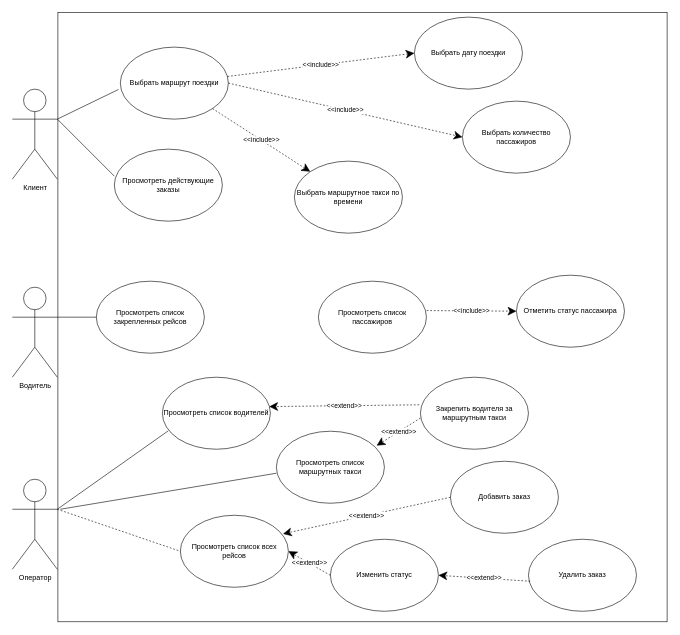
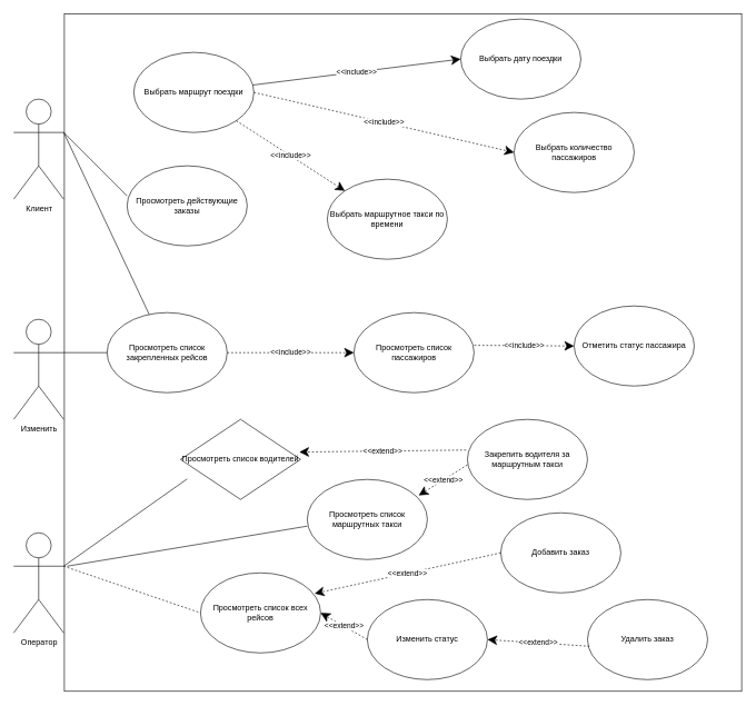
  <mxCell id="0" />
  <mxCell id="1" parent="0" />
  <mxCell id="2" value="" style="whiteSpace=wrap;html=1;aspect=fixed;fillColor=none;" parent="1" vertex="1"><mxGeometry x="96" y="20.5" width="1015" height="1015" as="geometry" /></mxCell>
  <mxCell id="3" value="Клиент" style="shape=umlActor;verticalLabelPosition=bottom;verticalAlign=top;html=1;outlineConnect=0;" parent="1" vertex="1"><mxGeometry x="20" y="148" width="75" height="150" as="geometry" /></mxCell>
- <mxCell id="4" value="Водитель" style="shape=umlActor;verticalLabelPosition=bottom;verticalAlign=top;html=1;outlineConnect=0;" parent="1" vertex="1"><mxGeometry x="20" y="478" width="75" height="150" as="geometry" /></mxCell>
+ <mxCell id="4" value="Изменить" style="shape=umlActor;verticalLabelPosition=bottom;verticalAlign=top;html=1;outlineConnect=0;" parent="1" vertex="1"><mxGeometry x="20" y="478" width="75" height="150" as="geometry" /></mxCell>
  <mxCell id="5" value="Оператор" style="shape=umlActor;verticalLabelPosition=bottom;verticalAlign=top;html=1;outlineConnect=0;" parent="1" vertex="1"><mxGeometry x="20" y="798" width="75" height="150" as="geometry" /></mxCell>
  <mxCell id="6" value="Выбрать маршрут поездки" style="ellipse;whiteSpace=wrap;html=1;" parent="1" vertex="1"><mxGeometry x="200" y="78" width="180" height="120" as="geometry" /></mxCell>
  <mxCell id="7" value="Просмотреть действующие &lt;br&gt;заказы" style="ellipse;whiteSpace=wrap;html=1;" parent="1" vertex="1"><mxGeometry x="190" y="248" width="180" height="120" as="geometry" /></mxCell>
- <mxCell id="8" value="" style="endArrow=none;html=1;rounded=0;entryX=-0.017;entryY=0.588;entryDx=0;entryDy=0;entryPerimeter=0;exitX=1;exitY=0.333;exitDx=0;exitDy=0;exitPerimeter=0;" parent="1" source="3" target="6" edge="1"><mxGeometry width="50" height="50" relative="1" as="geometry"><mxPoint x="80" y="198" as="sourcePoint" /><mxPoint x="130" y="148" as="targetPoint" /></mxGeometry></mxCell>
+ <mxCell id="8" value="" style="endArrow=none;html=1;rounded=0;exitX=1;exitY=0.333;exitDx=0;exitDy=0;exitPerimeter=0;" parent="1" source="3" target="16" edge="1"><mxGeometry width="50" height="50" relative="1" as="geometry"><mxPoint x="80" y="198" as="sourcePoint" /><mxPoint x="130" y="148" as="targetPoint" /></mxGeometry></mxCell>
  <mxCell id="9" value="" style="endArrow=none;html=1;rounded=0;entryX=0;entryY=0.375;entryDx=0;entryDy=0;entryPerimeter=0;exitX=1;exitY=0.333;exitDx=0;exitDy=0;exitPerimeter=0;" parent="1" source="3" target="7" edge="1"><mxGeometry width="50" height="50" relative="1" as="geometry"><mxPoint x="90" y="188" as="sourcePoint" /><mxPoint x="207.96" y="135.04" as="targetPoint" /></mxGeometry></mxCell>
  <mxCell id="10" value="Выбрать дату поездки" style="ellipse;whiteSpace=wrap;html=1;" parent="1" vertex="1"><mxGeometry x="690" y="28" width="180" height="120" as="geometry" /></mxCell>
- <mxCell id="11" value="&amp;lt;&amp;lt;include&amp;gt;&amp;gt;" style="endArrow=classic;endSize=12;dashed=1;html=1;rounded=0;entryX=0;entryY=0.5;entryDx=0;entryDy=0;endFill=1;" parent="1" source="6" target="10" edge="1"><mxGeometry width="160" relative="1" as="geometry"><mxPoint x="320" y="118" as="sourcePoint" /><mxPoint x="480" y="118" as="targetPoint" /></mxGeometry></mxCell>
+ <mxCell id="11" value="&amp;lt;&amp;lt;include&amp;gt;&amp;gt;" style="endArrow=classic;endSize=12;dashed=0;html=1;rounded=0;entryX=0;entryY=0.5;entryDx=0;entryDy=0;endFill=1;" parent="1" source="6" target="10" edge="1"><mxGeometry width="160" relative="1" as="geometry"><mxPoint x="320" y="118" as="sourcePoint" /><mxPoint x="480" y="118" as="targetPoint" /></mxGeometry></mxCell>
  <mxCell id="12" value="Выбрать количество пассажиров" style="ellipse;whiteSpace=wrap;html=1;" parent="1" vertex="1"><mxGeometry x="770" y="168" width="180" height="120" as="geometry" /></mxCell>
  <mxCell id="13" value="&amp;lt;&amp;lt;include&amp;gt;&amp;gt;" style="endArrow=classic;endSize=12;dashed=1;html=1;rounded=0;entryX=0;entryY=0.5;entryDx=0;entryDy=0;exitX=1;exitY=0.5;exitDx=0;exitDy=0;endFill=1;" parent="1" source="6" target="12" edge="1"><mxGeometry width="160" relative="1" as="geometry"><mxPoint x="330" y="118" as="sourcePoint" /><mxPoint x="480" y="78" as="targetPoint" /></mxGeometry></mxCell>
  <mxCell id="14" value="Выбрать маршрутное такси по времени" style="ellipse;whiteSpace=wrap;html=1;" parent="1" vertex="1"><mxGeometry x="490" y="268" width="180" height="120" as="geometry" /></mxCell>
  <mxCell id="15" value="&amp;lt;&amp;lt;include&amp;gt;&amp;gt;" style="endArrow=classic;endSize=12;dashed=1;html=1;rounded=0;entryX=0;entryY=0;entryDx=0;entryDy=0;exitX=1;exitY=1;exitDx=0;exitDy=0;endFill=1;" parent="1" source="6" target="14" edge="1"><mxGeometry width="160" relative="1" as="geometry"><mxPoint x="330" y="128" as="sourcePoint" /><mxPoint x="480" y="168" as="targetPoint" /></mxGeometry></mxCell>
  <mxCell id="16" value="Просмотреть список закрепленных рейсов" style="ellipse;whiteSpace=wrap;html=1;" parent="1" vertex="1"><mxGeometry x="160" y="468" width="180" height="120" as="geometry" /></mxCell>
  <mxCell id="17" value="" style="endArrow=none;html=1;rounded=0;entryX=0;entryY=0.5;entryDx=0;entryDy=0;exitX=1;exitY=0.333;exitDx=0;exitDy=0;exitPerimeter=0;" parent="1" source="4" target="16" edge="1"><mxGeometry width="50" height="50" relative="1" as="geometry"><mxPoint x="80" y="478" as="sourcePoint" /><mxPoint x="190" y="578" as="targetPoint" /></mxGeometry></mxCell>
  <mxCell id="18" value="Просмотреть список пассажиров" style="ellipse;whiteSpace=wrap;html=1;" parent="1" vertex="1"><mxGeometry x="530" y="468" width="180" height="120" as="geometry" /></mxCell>
+ <mxCell id="19" value="&amp;lt;&amp;lt;include&amp;gt;&amp;gt;" style="endArrow=classic;endSize=12;dashed=1;html=1;rounded=0;entryX=0;entryY=0.5;entryDx=0;entryDy=0;exitX=1;exitY=0.5;exitDx=0;exitDy=0;endFill=1;" parent="1" source="16" target="18" edge="1"><mxGeometry width="160" relative="1" as="geometry"><mxPoint x="312.426" y="286.284" as="sourcePoint" /><mxPoint x="397.574" y="349.716" as="targetPoint" /></mxGeometry></mxCell>
  <mxCell id="20" value="Отметить статус пассажира" style="ellipse;whiteSpace=wrap;html=1;" parent="1" vertex="1"><mxGeometry x="860" y="458" width="180" height="120" as="geometry" /></mxCell>
  <mxCell id="21" value="&amp;lt;&amp;lt;include&amp;gt;&amp;gt;" style="endArrow=classic;endSize=12;dashed=1;html=1;rounded=0;entryX=0;entryY=0.5;entryDx=0;entryDy=0;exitX=1.002;exitY=0.408;exitDx=0;exitDy=0;exitPerimeter=0;endFill=1;" parent="1" source="18" target="20" edge="1"><mxGeometry width="160" relative="1" as="geometry"><mxPoint x="320" y="528" as="sourcePoint" /><mxPoint x="430" y="508" as="targetPoint" /></mxGeometry></mxCell>
- <mxCell id="22" value="Просмотреть список водителей" style="ellipse;whiteSpace=wrap;html=1;" parent="1" vertex="1"><mxGeometry x="270" y="628" width="180" height="120" as="geometry" /></mxCell>
+ <mxCell id="22" value="Просмотреть список водителей" style="rhombus;whiteSpace=wrap;html=1;" parent="1" vertex="1"><mxGeometry x="270" y="628" width="180" height="120" as="geometry" /></mxCell>
  <mxCell id="23" value="" style="endArrow=none;html=1;rounded=0;entryX=0.055;entryY=0.744;entryDx=0;entryDy=0;exitX=1;exitY=0.333;exitDx=0;exitDy=0;exitPerimeter=0;entryPerimeter=0;" parent="1" source="5" target="22" edge="1"><mxGeometry width="50" height="50" relative="1" as="geometry"><mxPoint x="105" y="538" as="sourcePoint" /><mxPoint x="170" y="538" as="targetPoint" /></mxGeometry></mxCell>
  <mxCell id="24" value="Просмотреть список всех рейсов" style="ellipse;whiteSpace=wrap;html=1;" parent="1" vertex="1"><mxGeometry x="300" y="858" width="180" height="120" as="geometry" /></mxCell>
  <mxCell id="25" value="" style="endArrow=none;html=1;rounded=0;entryX=0;entryY=0.5;entryDx=0;entryDy=0;exitX=1;exitY=0.333;exitDx=0;exitDy=0;exitPerimeter=0;dashed=1;" parent="1" source="5" target="24" edge="1"><mxGeometry width="50" height="50" relative="1" as="geometry"><mxPoint x="100" y="848" as="sourcePoint" /><mxPoint x="219.9" y="777.28" as="targetPoint" /></mxGeometry></mxCell>
  <mxCell id="26" value="Просмотреть список маршрутных такси" style="ellipse;whiteSpace=wrap;html=1;" parent="1" vertex="1"><mxGeometry x="460" y="718" width="180" height="120" as="geometry" /></mxCell>
  <mxCell id="27" value="" style="endArrow=none;html=1;rounded=0;entryX=0;entryY=0.583;entryDx=0;entryDy=0;entryPerimeter=0;" parent="1" target="26" edge="1"><mxGeometry width="50" height="50" relative="1" as="geometry"><mxPoint x="100" y="848" as="sourcePoint" /><mxPoint x="289.9" y="727.28" as="targetPoint" /></mxGeometry></mxCell>
  <mxCell id="28" value="Закрепить водителя за маршрутным такси" style="ellipse;whiteSpace=wrap;html=1;" parent="1" vertex="1"><mxGeometry x="700" y="628" width="180" height="120" as="geometry" /></mxCell>
  <mxCell id="29" value="&amp;lt;&amp;lt;extend&amp;gt;&amp;gt;" style="endArrow=classic;endSize=12;dashed=1;html=1;rounded=0;exitX=-0.011;exitY=0.383;exitDx=0;exitDy=0;endFill=1;entryX=0.989;entryY=0.408;entryDx=0;entryDy=0;entryPerimeter=0;exitPerimeter=0;" parent="1" source="28" target="22" edge="1"><mxGeometry width="160" relative="1" as="geometry"><mxPoint x="310" y="1048" as="sourcePoint" /><mxPoint x="359.751" y="981.666" as="targetPoint" /></mxGeometry></mxCell>
  <mxCell id="30" value="&amp;lt;&amp;lt;extend&amp;gt;&amp;gt;" style="endArrow=classic;endSize=12;dashed=1;html=1;rounded=0;exitX=0;exitY=0.567;exitDx=0;exitDy=0;endFill=1;entryX=0.928;entryY=0.2;entryDx=0;entryDy=0;entryPerimeter=0;exitPerimeter=0;" parent="1" source="28" target="26" edge="1"><mxGeometry width="160" relative="1" as="geometry"><mxPoint x="708.02" y="683.96" as="sourcePoint" /><mxPoint x="458.02" y="686.96" as="targetPoint" /></mxGeometry></mxCell>
  <mxCell id="31" value="Добавить заказ" style="ellipse;whiteSpace=wrap;html=1;" parent="1" vertex="1"><mxGeometry x="750" y="768" width="180" height="120" as="geometry" /></mxCell>
  <mxCell id="32" value="Удалить заказ" style="ellipse;whiteSpace=wrap;html=1;" vertex="1" parent="1"><mxGeometry x="880" y="898" width="180" height="120" as="geometry" /></mxCell>
  <mxCell id="33" value="Изменить статус" style="ellipse;whiteSpace=wrap;html=1;" vertex="1" parent="1"><mxGeometry x="550" y="898" width="180" height="120" as="geometry" /></mxCell>
  <mxCell id="34" value="&amp;lt;&amp;lt;extend&amp;gt;&amp;gt;" style="endArrow=classic;endSize=12;dashed=1;html=1;rounded=0;exitX=0;exitY=0.5;exitDx=0;exitDy=0;endFill=1;entryX=1;entryY=0.5;entryDx=0;entryDy=0;" edge="1" parent="1" source="33" target="24"><mxGeometry width="160" relative="1" as="geometry"><mxPoint x="710" y="706" as="sourcePoint" /><mxPoint x="637" y="752" as="targetPoint" /></mxGeometry></mxCell>
  <mxCell id="35" value="&amp;lt;&amp;lt;extend&amp;gt;&amp;gt;" style="endArrow=classic;endSize=12;dashed=1;html=1;rounded=0;exitX=0;exitY=0.5;exitDx=0;exitDy=0;endFill=1;entryX=0.95;entryY=0.258;entryDx=0;entryDy=0;entryPerimeter=0;" edge="1" parent="1" source="31" target="24"><mxGeometry width="160" relative="1" as="geometry"><mxPoint x="560" y="968" as="sourcePoint" /><mxPoint x="490" y="928" as="targetPoint" /></mxGeometry></mxCell>
  <mxCell id="36" value="&amp;lt;&amp;lt;extend&amp;gt;&amp;gt;" style="endArrow=classic;endSize=12;dashed=1;html=1;rounded=0;exitX=0.017;exitY=0.583;exitDx=0;exitDy=0;endFill=1;entryX=1;entryY=0.5;entryDx=0;entryDy=0;exitPerimeter=0;" edge="1" parent="1" source="32" target="33"><mxGeometry width="160" relative="1" as="geometry"><mxPoint x="660" y="868" as="sourcePoint" /><mxPoint x="481" y="899" as="targetPoint" /></mxGeometry></mxCell>
